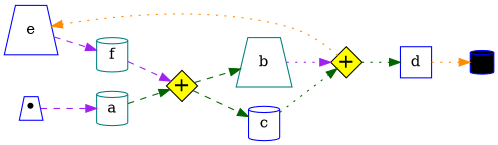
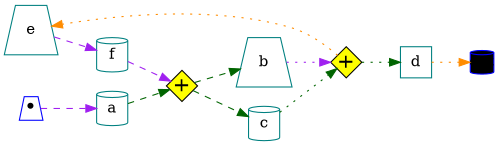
  digraph {
    rankdir=LR
    node [color=blue shape=cylinder]
    edge [color=darkgreen style=dashed]
-   e [height=0.4 shape=trapezium width=.4]
+   e [color=teal height=0.4 shape=trapezium width=.4]
    f [color=teal height=0.4 width=.4]
    a [color=teal height=0.4 width=.4]
-   d [height=0.4 shape=box width=.4]
+   d [color=teal height=0.4 shape=box width=.4]
    b [color=teal height=0.4 shape=trapezium width=.4]
-   c [height=0.4 width=.4]
+   c [color=teal height=0.4 width=.4]
    n7 [fixedsize=true fontsize=20 height=.3 label="&bull;" shape=trapezium width=.3]
    out [fillcolor=black fixedsize=true height=.3 style=filled width=.3]
    n9 [fillcolor=yellow fixedsize=true fontsize=20 height=.4 label=<&#43;> shape=diamond style=filled width=.4 color=""]
    n10 [fillcolor=yellow fixedsize=true fontsize=20 height=.4 label=<&#43;> shape=diamond style=filled width=.4 color=""]
    subgraph sub_1 {
      e
      f
    }
    subgraph sub_2 {
      a
      d
    }
    subgraph sub_3 {
      rank=same
      b
      c
    }
    subgraph sub_4 {
    }
    subgraph sub_5 {
      n7
      out
    }
    subgraph sub_6 {
      n9
      n10
    }
    subgraph sub_7 {
    }
    subgraph sub_8 {
      e
      f
      a
      d
      b
      c
    }
    subgraph sub_9 {
    }
    e -> f [color=purple]
    f -> n9 [color=purple]
    a -> n9
    d -> out [color=darkorange style=dotted]
    b -> n10 [color=purple style=dotted]
    c -> n10 [style=dotted]
    n7 -> a [color=purple]
    n9 -> b
    n9 -> c
    n10 -> e [color=darkorange style=dotted]
    n10 -> d [style=dotted]
  }
